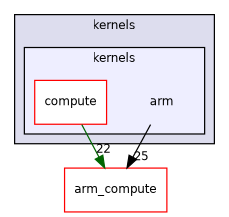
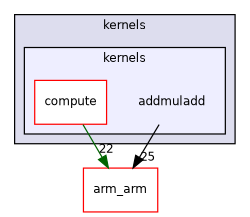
  digraph {
    compound=true
    node [fontname=Helvetica fontsize=10 shape=box color=red fillcolor=white style=filled]
    edge [labeldistance=1.5 labelfontname=Helvetica labelfontsize=10 style=solid]
-   n1 [label=arm shape=plaintext color="" fillcolor="" style=""]
+   n1 [label=addmuladd shape=plaintext color="" fillcolor="" style=""]
    n2 [label=compute]
-   n3 [label=arm_compute]
+   n3 [label=arm_arm]
    subgraph cluster_1 {
      bgcolor="#ddddee"
      fontname=Helvetica
      fontsize=10
      label=kernels
      pencolor=black
      subgraph cluster_2 {
        bgcolor="#eeeeff"
        fontname=Helvetica
        fontsize=10
        label=kernels
        pencolor=black
        n1
        n2
      }
    }
    n1 -> n3 [color=black headlabel=25]
    n2 -> n3 [color=darkgreen headlabel=22]
  }
